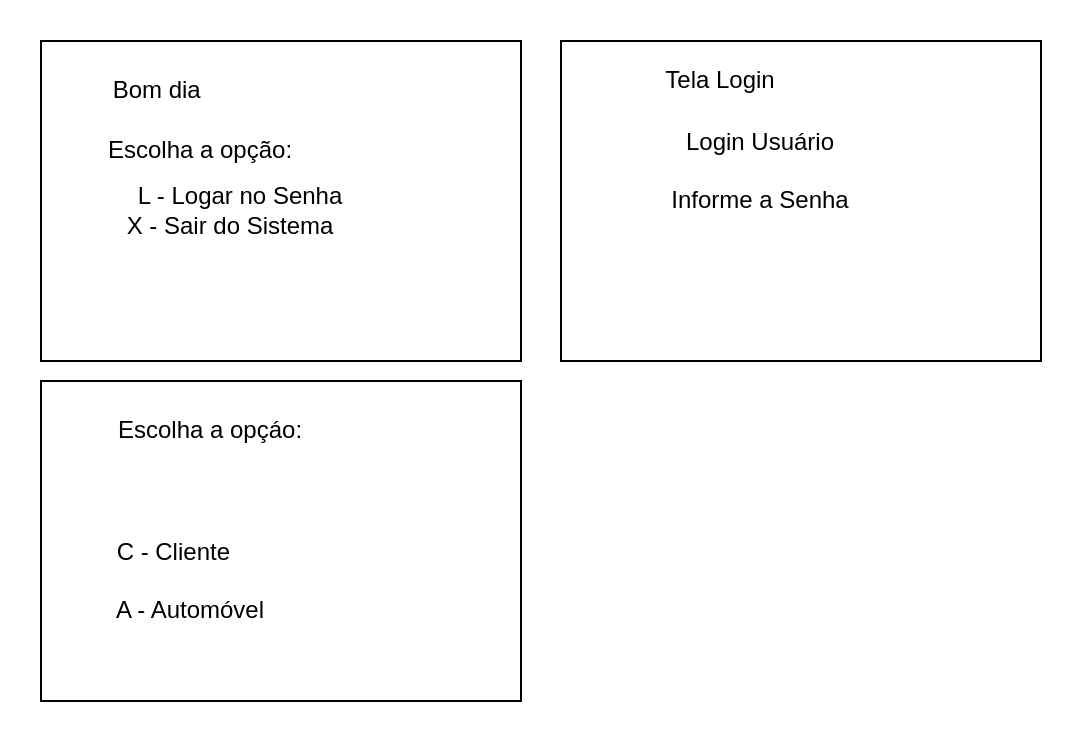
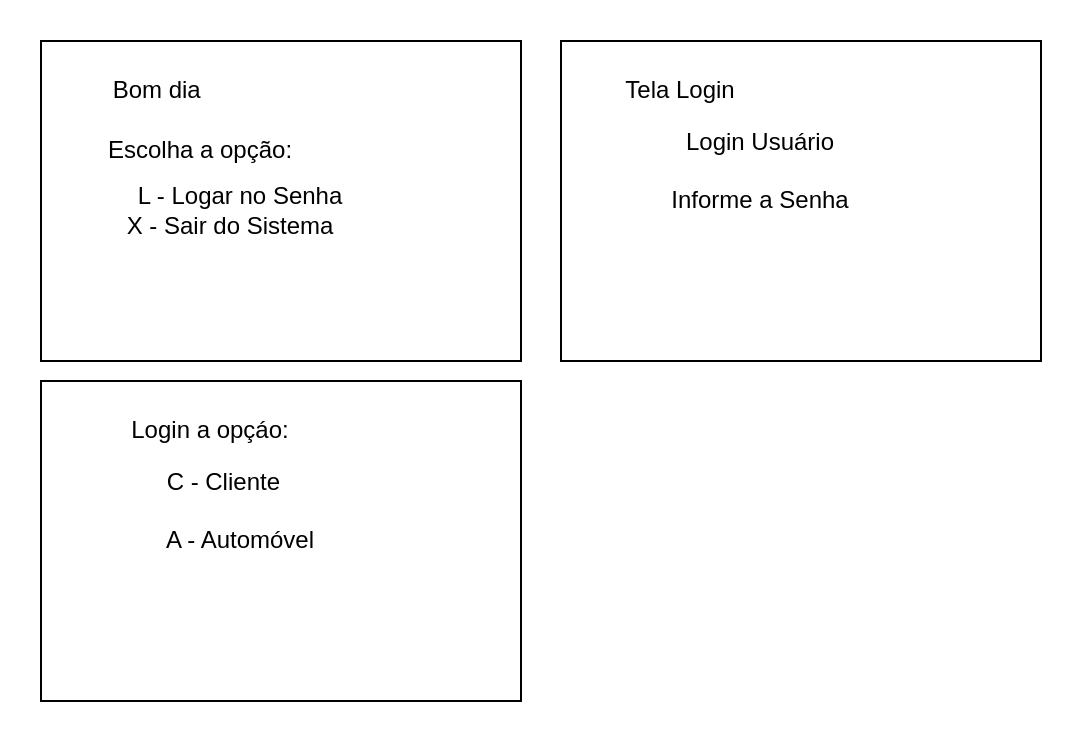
  <mxCell id="0" />
  <mxCell id="1" parent="0" />
  <mxCell id="2" value="" style="whiteSpace=wrap;html=1;" vertex="1" parent="1"><mxGeometry x="20" y="20" width="240" height="160" as="geometry" /></mxCell>
  <mxCell id="3" value="Bom dia&amp;nbsp;" style="text;html=1;strokeColor=none;fillColor=none;align=center;verticalAlign=middle;whiteSpace=wrap;rounded=0;" vertex="1" parent="1"><mxGeometry x="50" y="30" width="60" height="30" as="geometry" /></mxCell>
  <mxCell id="4" value="Escolha a opção:" style="text;html=1;strokeColor=none;fillColor=none;align=center;verticalAlign=middle;whiteSpace=wrap;rounded=0;" vertex="1" parent="1"><mxGeometry x="50" y="60" width="100" height="30" as="geometry" /></mxCell>
  <mxCell id="5" value="L - Logar no Senha&lt;br&gt;X - Sair do Sistema&amp;nbsp; &amp;nbsp;" style="text;html=1;strokeColor=none;fillColor=none;align=center;verticalAlign=middle;whiteSpace=wrap;rounded=0;" vertex="1" parent="1"><mxGeometry x="50" y="90" width="140" height="30" as="geometry" /></mxCell>
  <mxCell id="6" value="" style="whiteSpace=wrap;html=1;" vertex="1" parent="1"><mxGeometry x="280" y="20" width="240" height="160" as="geometry" /></mxCell>
- <mxCell id="7" value="Tela Login" style="text;html=1;strokeColor=none;fillColor=none;align=center;verticalAlign=middle;whiteSpace=wrap;rounded=0;" vertex="1" parent="1"><mxGeometry x="330" y="25" width="60" height="30" as="geometry" /></mxCell>
+ <mxCell id="7" value="Tela Login" style="text;html=1;strokeColor=none;fillColor=none;align=center;verticalAlign=middle;whiteSpace=wrap;rounded=0;" vertex="1" parent="1"><mxGeometry x="310" y="30" width="60" height="30" as="geometry" /></mxCell>
  <mxCell id="8" value="Login Usuário&lt;br&gt;&lt;br&gt;Informe a Senha" style="text;html=1;strokeColor=none;fillColor=none;align=center;verticalAlign=middle;whiteSpace=wrap;rounded=0;" vertex="1" parent="1"><mxGeometry x="310" y="70" width="140" height="30" as="geometry" /></mxCell>
  <mxCell id="9" value="" style="whiteSpace=wrap;html=1;" vertex="1" parent="1"><mxGeometry x="20" y="190" width="240" height="160" as="geometry" /></mxCell>
- <mxCell id="10" value="Escolha a opçáo:" style="text;html=1;strokeColor=none;fillColor=none;align=center;verticalAlign=middle;whiteSpace=wrap;rounded=0;" vertex="1" parent="1"><mxGeometry x="50" y="200" width="110" height="30" as="geometry" /></mxCell>
- <mxCell id="11" value="C - Cliente&amp;nbsp; &amp;nbsp; &amp;nbsp;&lt;br&gt;&lt;br&gt;A - Automóvel" style="text;html=1;strokeColor=none;fillColor=none;align=center;verticalAlign=middle;whiteSpace=wrap;rounded=0;" vertex="1" parent="1"><mxGeometry x="25" y="275" width="140" height="30" as="geometry" /></mxCell>
+ <mxCell id="10" value="Login a opçáo:" style="text;html=1;strokeColor=none;fillColor=none;align=center;verticalAlign=middle;whiteSpace=wrap;rounded=0;" vertex="1" parent="1"><mxGeometry x="50" y="200" width="110" height="30" as="geometry" /></mxCell>
+ <mxCell id="11" value="C - Cliente&amp;nbsp; &amp;nbsp; &amp;nbsp;&lt;br&gt;&lt;br&gt;A - Automóvel" style="text;html=1;strokeColor=none;fillColor=none;align=center;verticalAlign=middle;whiteSpace=wrap;rounded=0;" vertex="1" parent="1"><mxGeometry x="50" y="240" width="140" height="30" as="geometry" /></mxCell>
